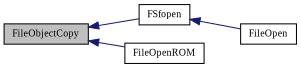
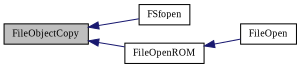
  digraph {
    fontname="Liberation Serif"
    rankdir=LR
    node [color=black fillcolor=white fontname="Liberation Serif" fontsize=10 shape=record style=filled]
    edge [color=midnightblue dir=back fontname="Liberation Serif" fontsize=10 labelfontname=Helvetica labelfontsize=10 style=solid]
    n1 [fillcolor=grey75 fontcolor=black height=0.2 label=FileObjectCopy width=0.4]
    n2 [height=0.2 label=FSfopen width=0.4]
    n3 [height=0.2 label=FileOpenROM width=0.4]
    n4 [height=0.2 label=FileOpen width=0.4]
    n1 -> n2
    n1 -> n3
-   n2 -> n4
+   n3 -> n4
  }
